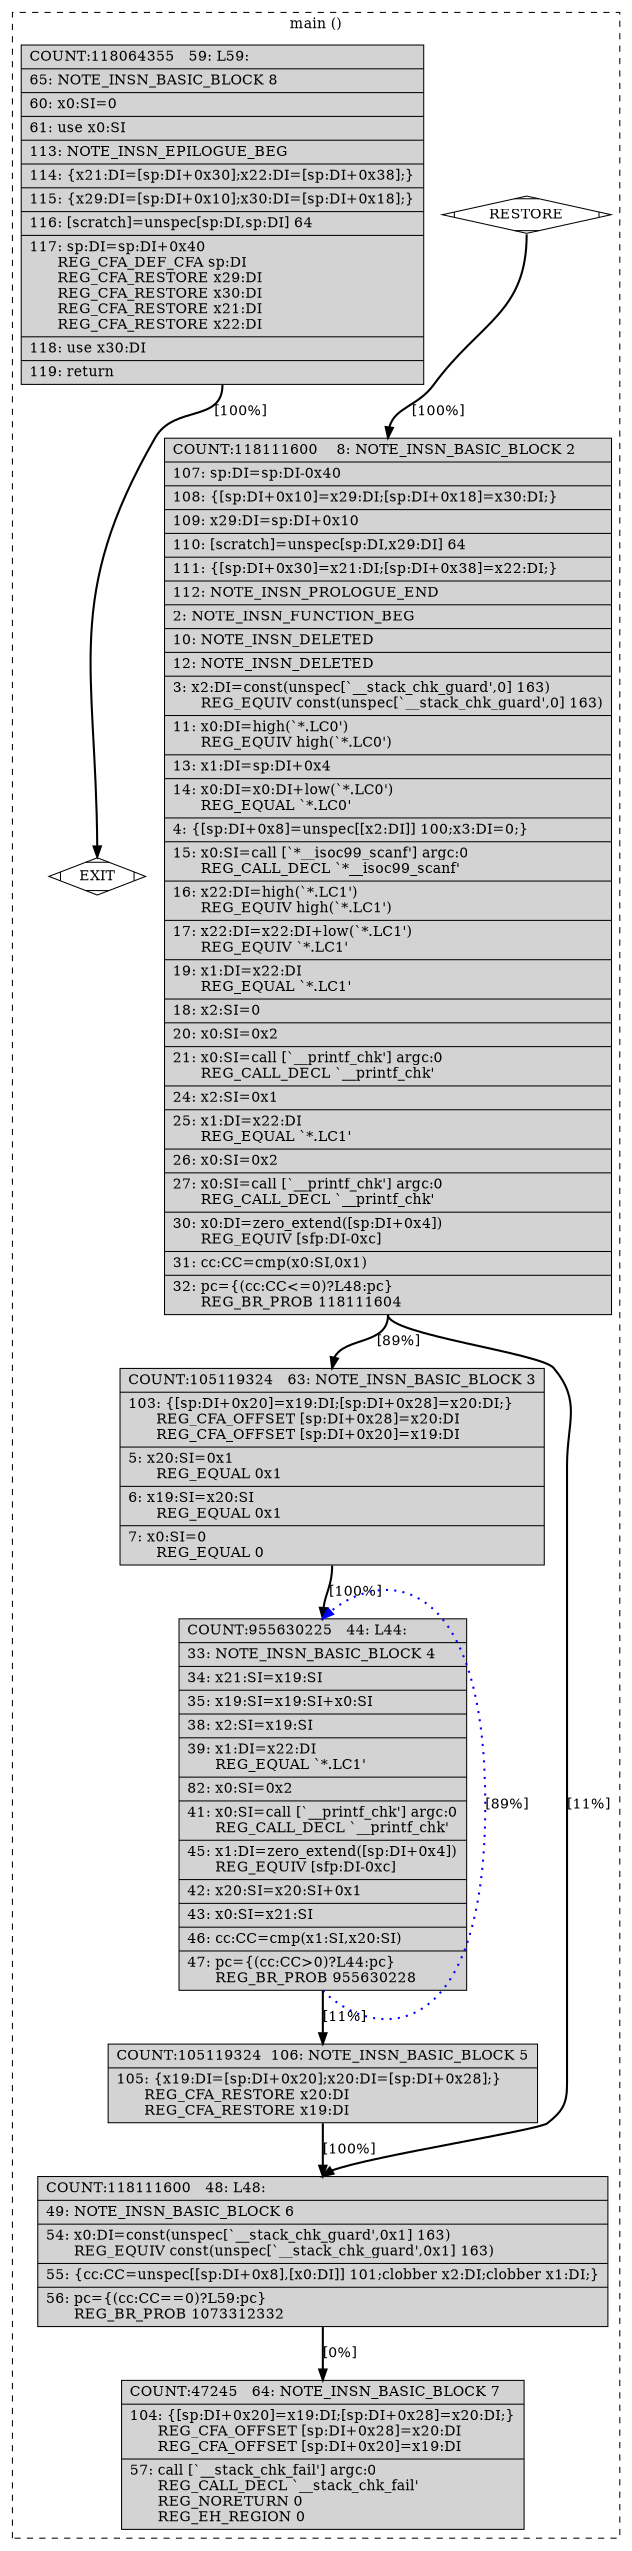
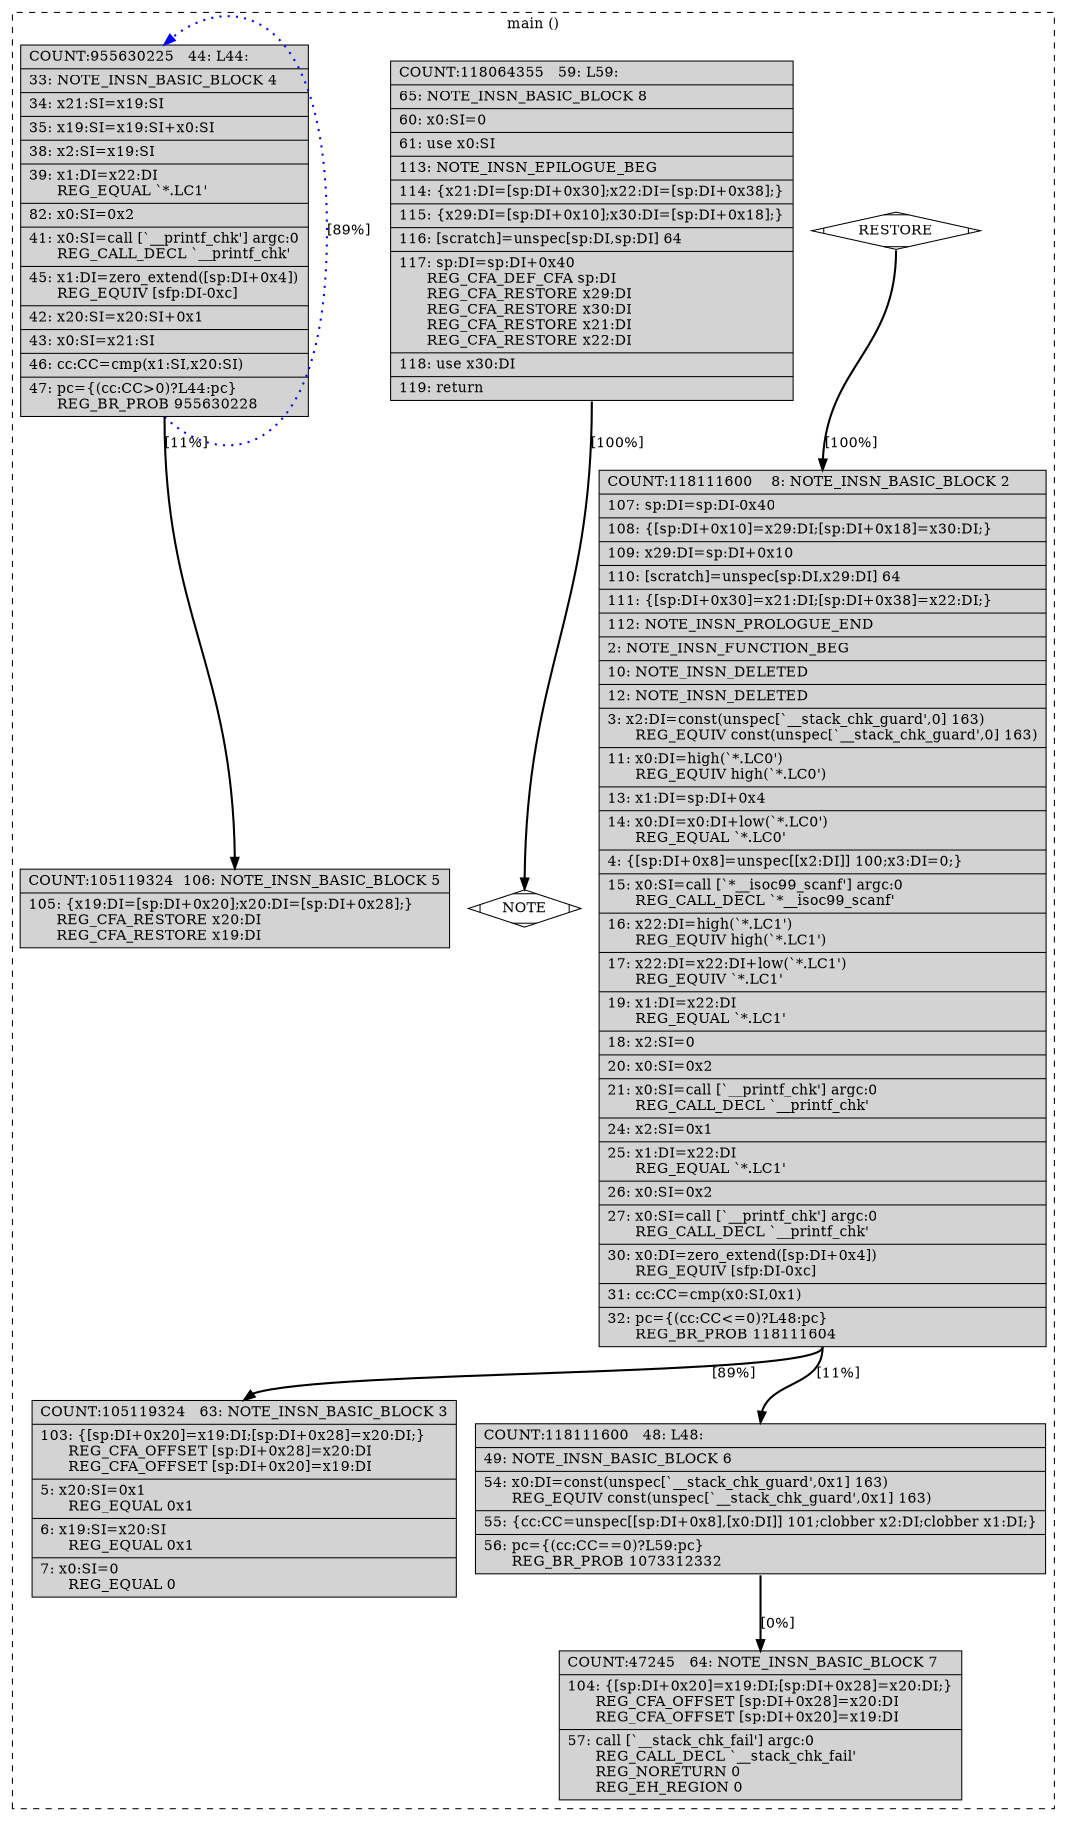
  digraph {
    node [fillcolor=lightgrey shape=record style=filled]
    edge [color=black constraint=true headport=n style="solid,bold" tailport=s weight=100]
    n1 [fillcolor=white label=RESTORE shape=Mdiamond]
    n2 [label="{COUNT:118111600\ \ \ \ 8:\ NOTE_INSN_BASIC_BLOCK\ 2\l|\ \ 107:\ sp:DI=sp:DI-0x40\l|\ \ 108:\ \{[sp:DI+0x10]=x29:DI;[sp:DI+0x18]=x30:DI;\}\l|\ \ 109:\ x29:DI=sp:DI+0x10\l|\ \ 110:\ [scratch]=unspec[sp:DI,x29:DI]\ 64\l|\ \ 111:\ \{[sp:DI+0x30]=x21:DI;[sp:DI+0x38]=x22:DI;\}\l|\ \ 112:\ NOTE_INSN_PROLOGUE_END\l|\ \ \ \ 2:\ NOTE_INSN_FUNCTION_BEG\l|\ \ \ 10:\ NOTE_INSN_DELETED\l|\ \ \ 12:\ NOTE_INSN_DELETED\l|\ \ \ \ 3:\ x2:DI=const(unspec[`__stack_chk_guard',0]\ 163)\l\ \ \ \ \ \ REG_EQUIV\ const(unspec[`__stack_chk_guard',0]\ 163)\l|\ \ \ 11:\ x0:DI=high(`*.LC0')\l\ \ \ \ \ \ REG_EQUIV\ high(`*.LC0')\l|\ \ \ 13:\ x1:DI=sp:DI+0x4\l|\ \ \ 14:\ x0:DI=x0:DI+low(`*.LC0')\l\ \ \ \ \ \ REG_EQUAL\ `*.LC0'\l|\ \ \ \ 4:\ \{[sp:DI+0x8]=unspec[[x2:DI]]\ 100;x3:DI=0;\}\l|\ \ \ 15:\ x0:SI=call\ [`*__isoc99_scanf']\ argc:0\l\ \ \ \ \ \ REG_CALL_DECL\ `*__isoc99_scanf'\l|\ \ \ 16:\ x22:DI=high(`*.LC1')\l\ \ \ \ \ \ REG_EQUIV\ high(`*.LC1')\l|\ \ \ 17:\ x22:DI=x22:DI+low(`*.LC1')\l\ \ \ \ \ \ REG_EQUIV\ `*.LC1'\l|\ \ \ 19:\ x1:DI=x22:DI\l\ \ \ \ \ \ REG_EQUAL\ `*.LC1'\l|\ \ \ 18:\ x2:SI=0\l|\ \ \ 20:\ x0:SI=0x2\l|\ \ \ 21:\ x0:SI=call\ [`__printf_chk']\ argc:0\l\ \ \ \ \ \ REG_CALL_DECL\ `__printf_chk'\l|\ \ \ 24:\ x2:SI=0x1\l|\ \ \ 25:\ x1:DI=x22:DI\l\ \ \ \ \ \ REG_EQUAL\ `*.LC1'\l|\ \ \ 26:\ x0:SI=0x2\l|\ \ \ 27:\ x0:SI=call\ [`__printf_chk']\ argc:0\l\ \ \ \ \ \ REG_CALL_DECL\ `__printf_chk'\l|\ \ \ 30:\ x0:DI=zero_extend([sp:DI+0x4])\l\ \ \ \ \ \ REG_EQUIV\ [sfp:DI-0xc]\l|\ \ \ 31:\ cc:CC=cmp(x0:SI,0x1)\l|\ \ \ 32:\ pc=\{(cc:CC\<=0)?L48:pc\}\l\ \ \ \ \ \ REG_BR_PROB\ 118111604\l}"]
-   n3 [fillcolor=white label=EXIT shape=Mdiamond]
+   n3 [fillcolor=white label=NOTE shape=Mdiamond]
    n4 [label="{COUNT:105119324\ \ \ 63:\ NOTE_INSN_BASIC_BLOCK\ 3\l|\ \ 103:\ \{[sp:DI+0x20]=x19:DI;[sp:DI+0x28]=x20:DI;\}\l\ \ \ \ \ \ REG_CFA_OFFSET\ [sp:DI+0x28]=x20:DI\l\ \ \ \ \ \ REG_CFA_OFFSET\ [sp:DI+0x20]=x19:DI\l|\ \ \ \ 5:\ x20:SI=0x1\l\ \ \ \ \ \ REG_EQUAL\ 0x1\l|\ \ \ \ 6:\ x19:SI=x20:SI\l\ \ \ \ \ \ REG_EQUAL\ 0x1\l|\ \ \ \ 7:\ x0:SI=0\l\ \ \ \ \ \ REG_EQUAL\ 0\l}"]
    n5 [label="{COUNT:118111600\ \ \ 48:\ L48:\l|\ \ \ 49:\ NOTE_INSN_BASIC_BLOCK\ 6\l|\ \ \ 54:\ x0:DI=const(unspec[`__stack_chk_guard',0x1]\ 163)\l\ \ \ \ \ \ REG_EQUIV\ const(unspec[`__stack_chk_guard',0x1]\ 163)\l|\ \ \ 55:\ \{cc:CC=unspec[[sp:DI+0x8],[x0:DI]]\ 101;clobber\ x2:DI;clobber\ x1:DI;\}\l|\ \ \ 56:\ pc=\{(cc:CC==0)?L59:pc\}\l\ \ \ \ \ \ REG_BR_PROB\ 1073312332\l}"]
    n6 [label="{COUNT:955630225\ \ \ 44:\ L44:\l|\ \ \ 33:\ NOTE_INSN_BASIC_BLOCK\ 4\l|\ \ \ 34:\ x21:SI=x19:SI\l|\ \ \ 35:\ x19:SI=x19:SI+x0:SI\l|\ \ \ 38:\ x2:SI=x19:SI\l|\ \ \ 39:\ x1:DI=x22:DI\l\ \ \ \ \ \ REG_EQUAL\ `*.LC1'\l|\ \ \ 82:\ x0:SI=0x2\l|\ \ \ 41:\ x0:SI=call\ [`__printf_chk']\ argc:0\l\ \ \ \ \ \ REG_CALL_DECL\ `__printf_chk'\l|\ \ \ 45:\ x1:DI=zero_extend([sp:DI+0x4])\l\ \ \ \ \ \ REG_EQUIV\ [sfp:DI-0xc]\l|\ \ \ 42:\ x20:SI=x20:SI+0x1\l|\ \ \ 43:\ x0:SI=x21:SI\l|\ \ \ 46:\ cc:CC=cmp(x1:SI,x20:SI)\l|\ \ \ 47:\ pc=\{(cc:CC\>0)?L44:pc\}\l\ \ \ \ \ \ REG_BR_PROB\ 955630228\l}"]
    n7 [label="{COUNT:105119324\ \ 106:\ NOTE_INSN_BASIC_BLOCK\ 5\l|\ \ 105:\ \{x19:DI=[sp:DI+0x20];x20:DI=[sp:DI+0x28];\}\l\ \ \ \ \ \ REG_CFA_RESTORE\ x20:DI\l\ \ \ \ \ \ REG_CFA_RESTORE\ x19:DI\l}"]
    n8 [label="{COUNT:47245\ \ \ 64:\ NOTE_INSN_BASIC_BLOCK\ 7\l|\ \ 104:\ \{[sp:DI+0x20]=x19:DI;[sp:DI+0x28]=x20:DI;\}\l\ \ \ \ \ \ REG_CFA_OFFSET\ [sp:DI+0x28]=x20:DI\l\ \ \ \ \ \ REG_CFA_OFFSET\ [sp:DI+0x20]=x19:DI\l|\ \ \ 57:\ call\ [`__stack_chk_fail']\ argc:0\l\ \ \ \ \ \ REG_CALL_DECL\ `__stack_chk_fail'\l\ \ \ \ \ \ REG_NORETURN\ 0\l\ \ \ \ \ \ REG_EH_REGION\ 0\l}"]
    n9 [label="{COUNT:118064355\ \ \ 59:\ L59:\l|\ \ \ 65:\ NOTE_INSN_BASIC_BLOCK\ 8\l|\ \ \ 60:\ x0:SI=0\l|\ \ \ 61:\ use\ x0:SI\l|\ \ 113:\ NOTE_INSN_EPILOGUE_BEG\l|\ \ 114:\ \{x21:DI=[sp:DI+0x30];x22:DI=[sp:DI+0x38];\}\l|\ \ 115:\ \{x29:DI=[sp:DI+0x10];x30:DI=[sp:DI+0x18];\}\l|\ \ 116:\ [scratch]=unspec[sp:DI,sp:DI]\ 64\l|\ \ 117:\ sp:DI=sp:DI+0x40\l\ \ \ \ \ \ REG_CFA_DEF_CFA\ sp:DI\l\ \ \ \ \ \ REG_CFA_RESTORE\ x29:DI\l\ \ \ \ \ \ REG_CFA_RESTORE\ x30:DI\l\ \ \ \ \ \ REG_CFA_RESTORE\ x21:DI\l\ \ \ \ \ \ REG_CFA_RESTORE\ x22:DI\l|\ \ 118:\ use\ x30:DI\l|\ \ 119:\ return\l}"]
    subgraph cluster_1 {
      color=black
      label="main ()"
      style=dashed
      n1
      n2
      n3
      n4
      n5
      n6
      n7
      n8
      n9
    }
    n1 -> n2 [label="[100%]"]
    n1 -> n3 [style=invis color="" weight=""]
    n2 -> n4 [label="[89%]"]
    n2 -> n5 [label="[11%]" weight=10]
-   n4 -> n6 [label="[100%]"]
    n5 -> n8 [label="[0%]"]
    n6 -> n6 [color=blue constraint=false label="[89%]" style="dotted,bold" weight=10]
    n6 -> n7 [label="[11%]"]
-   n7 -> n5 [label="[100%]"]
    n9 -> n3 [label="[100%]" weight=10]
  }
